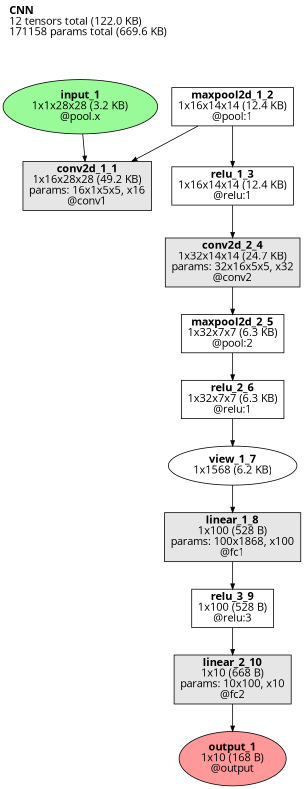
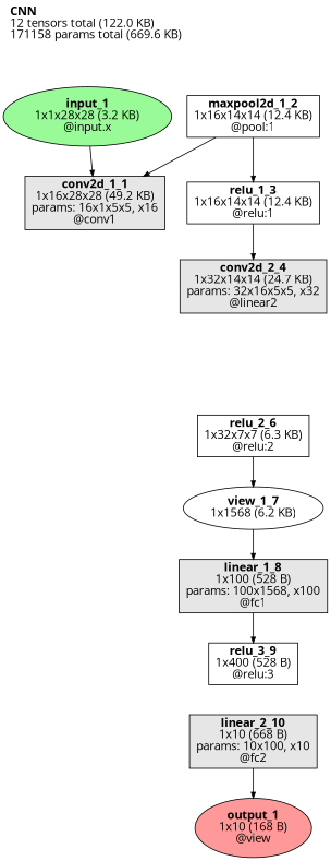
  digraph {
    fontname="Open Sans"
    label=<<B>CNN</B><br align='left'/>12 tensors total (122.0 KB)<br align='left'/>171158 params total (669.6 KB)<br align='left'/>>
    labeljust=left
    labelloc=t
    ordering=out
    rankdir=TB
    node [color=black fillcolor=white fontcolor=black fontname="Open Sans" ordering=out shape=box style="filled,solid"]
    edge [arrowsize=.7 color=black fontcolor=black fontname="Open Sans" labelfontsize=8 style=solid]
-   n1 [fillcolor="#ff9999" label=<<b>output_1</b><br/>1x10 (168 B)<br/>@output> shape=oval]
-   n2 [fillcolor="#98FB98" label=<<b>input_1</b><br/>1x1x28x28 (3.2 KB)<br/>@pool.x> shape=oval]
+   n1 [fillcolor="#ff9999" label=<<b>output_1</b><br/>1x10 (168 B)<br/>@view> shape=oval]
+   n2 [fillcolor="#98FB98" label=<<b>input_1</b><br/>1x1x28x28 (3.2 KB)<br/>@input.x> shape=oval]
    n3 [fillcolor="#E6E6E6" label=<<b>conv2d_1_1</b><br/>1x16x28x28 (49.2 KB)<br/>params: 16x1x5x5, x16<br/>@conv1>]
    n4 [label=<<b>maxpool2d_1_2</b><br/>1x16x14x14 (12.4 KB)<br/>@pool:1>]
    n5 [label=<<b>relu_1_3</b><br/>1x16x14x14 (12.4 KB)<br/>@relu:1>]
-   n6 [fillcolor="#E6E6E6" label=<<b>conv2d_2_4</b><br/>1x32x14x14 (24.7 KB)<br/>params: 32x16x5x5, x32<br/>@conv2>]
-   n7 [label=<<b>maxpool2d_2_5</b><br/>1x32x7x7 (6.3 KB)<br/>@pool:2>]
-   n8 [label=<<b>relu_2_6</b><br/>1x32x7x7 (6.3 KB)<br/>@relu:1>]
+   n6 [fillcolor="#E6E6E6" label=<<b>conv2d_2_4</b><br/>1x32x14x14 (24.7 KB)<br/>params: 32x16x5x5, x32<br/>@linear2>]
+   n8 [label=<<b>relu_2_6</b><br/>1x32x7x7 (6.3 KB)<br/>@relu:2>]
    n9 [label=<<b>view_1_7</b><br/>1x1568 (6.2 KB)> shape=oval]
-   n10 [fillcolor="#E6E6E6" label=<<b>linear_1_8</b><br/>1x100 (528 B)<br/>params: 100x1868, x100<br/>@fc1>]
-   n11 [label=<<b>relu_3_9</b><br/>1x100 (528 B)<br/>@relu:3>]
+   n10 [fillcolor="#E6E6E6" label=<<b>linear_1_8</b><br/>1x100 (528 B)<br/>params: 100x1568, x100<br/>@fc1>]
+   n11 [label=<<b>relu_3_9</b><br/>1x400 (528 B)<br/>@relu:3>]
    n12 [fillcolor="#E6E6E6" label=<<b>linear_2_10</b><br/>1x10 (668 B)<br/>params: 10x100, x10<br/>@fc2>]
    subgraph sub_1 {
      rank=sink
      n1
    }
    subgraph cluster_2 {
      fillcolor=white
      label=<<B>@conv1</B><br align='left'/>(Conv2d)<br align='left'/>>
      labelloc=b
      penwidth=5.0
      style="filled,dashed"
    }
    subgraph cluster_3 {
      fillcolor=white
      label=<<B>@pool:1</B><br align='left'/>(MaxPool2d)<br align='left'/>>
      labelloc=b
      penwidth=5.0
      style="filled,dashed"
    }
    subgraph cluster_4 {
      fillcolor=white
      label=<<B>@relu:1</B><br align='left'/>(ReLU)<br align='left'/>>
      labelloc=b
      penwidth=5.0
      style="filled,dashed"
    }
    subgraph cluster_5 {
      fillcolor=white
      label=<<B>@conv2</B><br align='left'/>(Conv2d)<br align='left'/>>
      labelloc=b
      penwidth=5.0
      style="filled,dashed"
    }
    subgraph cluster_6 {
      fillcolor=white
      label=<<B>@pool:2</B><br align='left'/>(MaxPool2d)<br align='left'/>>
      labelloc=b
      penwidth=5.0
      style="filled,dashed"
    }
    subgraph cluster_7 {
      fillcolor=white
      label=<<B>@relu:2</B><br align='left'/>(ReLU)<br align='left'/>>
      labelloc=b
      penwidth=5.0
      style="filled,dashed"
    }
    subgraph cluster_8 {
      fillcolor=white
      label=<<B>@fc1</B><br align='left'/>(Linear)<br align='left'/>>
      labelloc=b
      penwidth=5.0
      style="filled,dashed"
    }
    subgraph cluster_9 {
      fillcolor=white
      label=<<B>@relu:3</B><br align='left'/>(ReLU)<br align='left'/>>
      labelloc=b
      penwidth=5.0
      style="filled,dashed"
    }
    subgraph cluster_10 {
      fillcolor=white
      label=<<B>@fc2</B><br align='left'/>(Linear)<br align='left'/>>
      labelloc=b
      penwidth=5.0
      style="filled,dashed"
    }
    n2 -> n3
    n4 -> n3
    n4 -> n5
    n5 -> n6
-   n6 -> n7
-   n7 -> n8
    n8 -> n9
    n9 -> n10
    n10 -> n11
-   n11 -> n12
    n12 -> n1
  }
